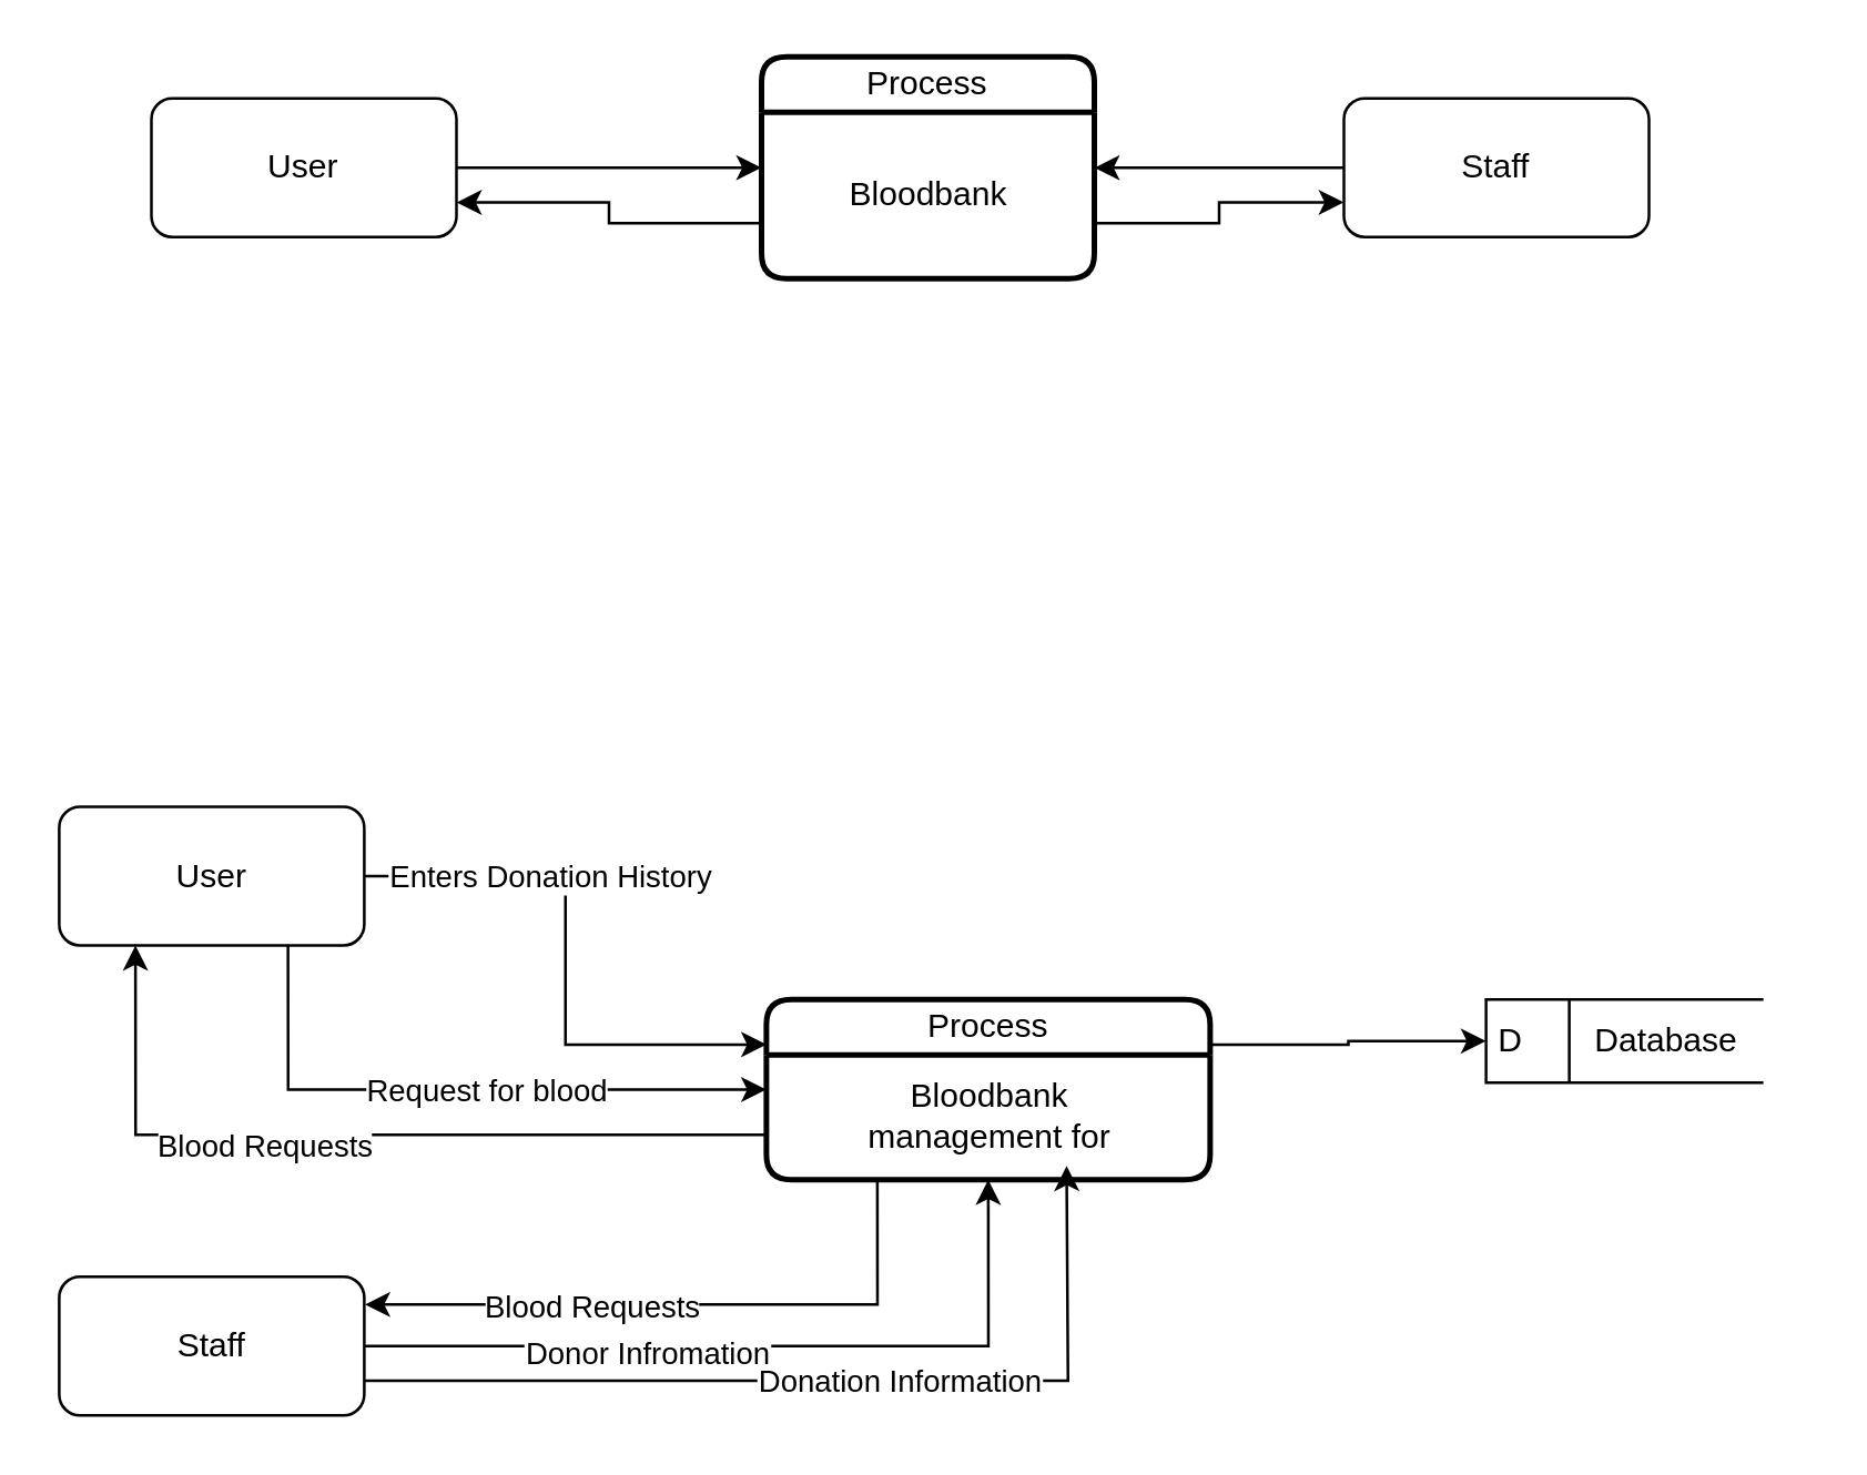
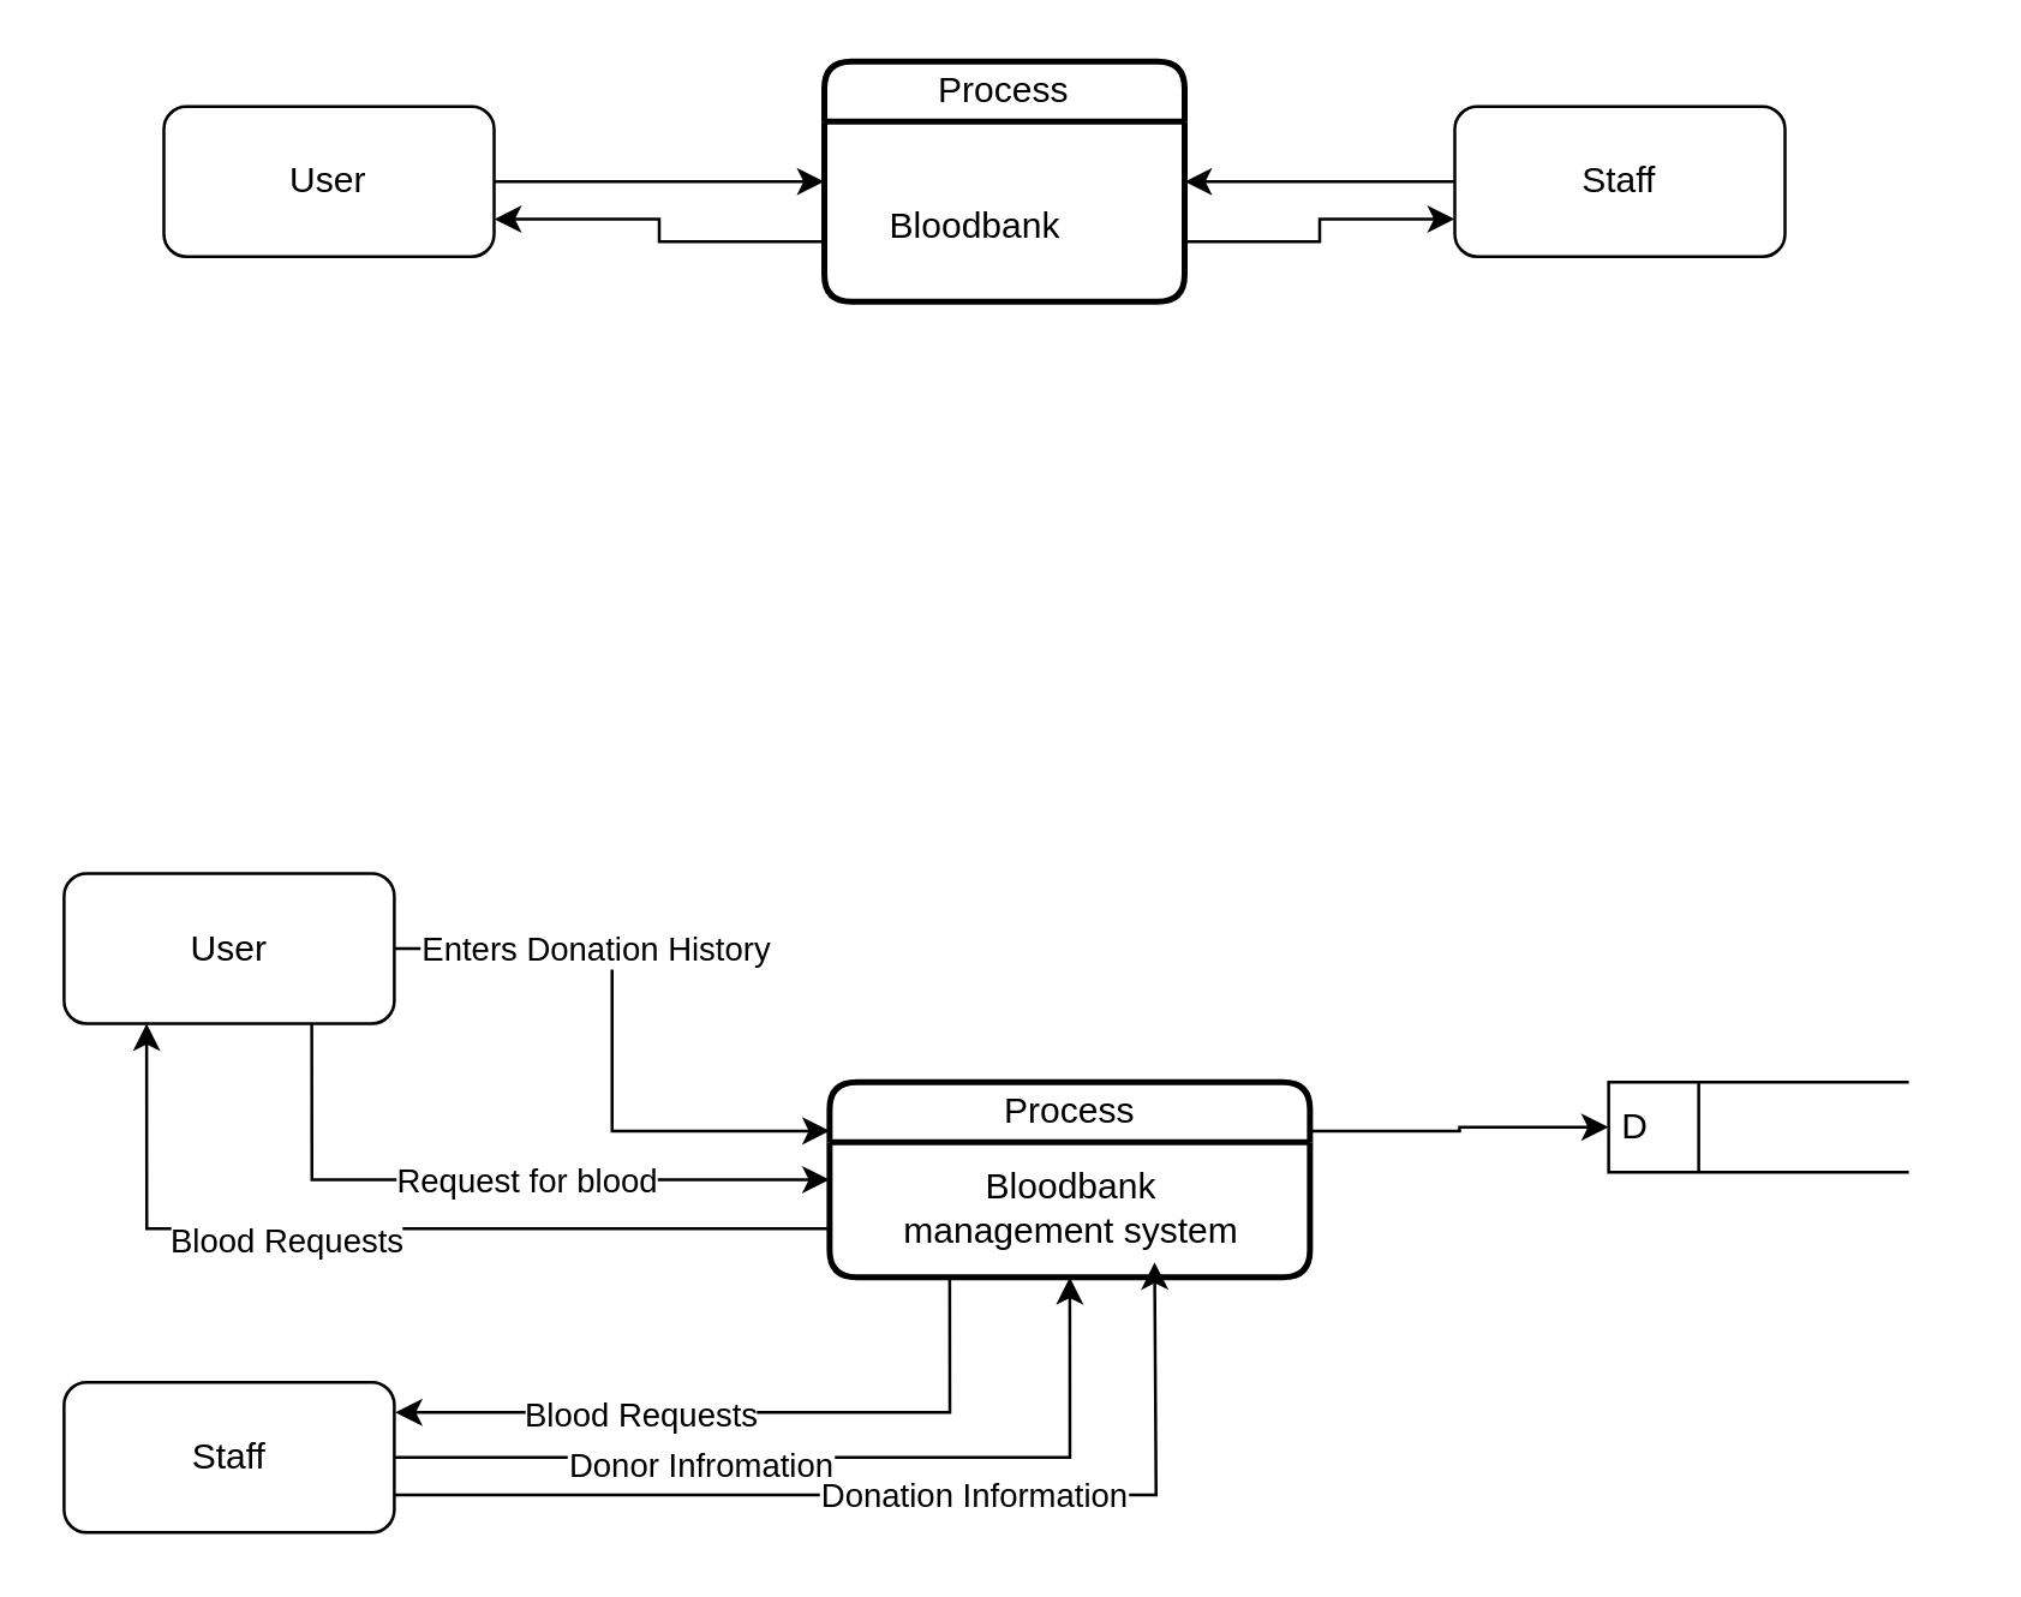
  <mxCell id="0" />
  <mxCell id="1" parent="0" />
  <mxCell id="2" style="edgeStyle=orthogonalEdgeStyle;rounded=0;orthogonalLoop=1;jettySize=auto;html=1;exitX=1;exitY=0.5;exitDx=0;exitDy=0;entryX=0;entryY=0.5;entryDx=0;entryDy=0;" parent="1" source="3" target="8" edge="1"><mxGeometry relative="1" as="geometry" /></mxCell>
  <mxCell id="3" value="User" style="rounded=1;whiteSpace=wrap;html=1;" parent="1" vertex="1"><mxGeometry x="54" y="35" width="110" height="50" as="geometry" /></mxCell>
  <mxCell id="4" style="edgeStyle=orthogonalEdgeStyle;rounded=0;orthogonalLoop=1;jettySize=auto;html=1;exitX=0;exitY=0.5;exitDx=0;exitDy=0;entryX=1;entryY=0.5;entryDx=0;entryDy=0;" parent="1" source="5" target="8" edge="1"><mxGeometry relative="1" as="geometry" /></mxCell>
  <mxCell id="5" value="Staff" style="rounded=1;whiteSpace=wrap;html=1;" parent="1" vertex="1"><mxGeometry x="484" y="35" width="110" height="50" as="geometry" /></mxCell>
  <mxCell id="6" style="edgeStyle=orthogonalEdgeStyle;rounded=0;orthogonalLoop=1;jettySize=auto;html=1;exitX=0;exitY=0.75;exitDx=0;exitDy=0;entryX=1;entryY=0.75;entryDx=0;entryDy=0;" parent="1" source="8" target="3" edge="1"><mxGeometry relative="1" as="geometry" /></mxCell>
  <mxCell id="7" style="edgeStyle=orthogonalEdgeStyle;rounded=0;orthogonalLoop=1;jettySize=auto;html=1;exitX=1;exitY=0.75;exitDx=0;exitDy=0;entryX=0;entryY=0.75;entryDx=0;entryDy=0;" parent="1" source="8" target="5" edge="1"><mxGeometry relative="1" as="geometry" /></mxCell>
  <mxCell id="8" value="Process" style="swimlane;html=1;startSize=20;fontStyle=0;collapsible=0;horizontal=1;swimlaneLine=1;strokeWidth=2;swimlaneFillColor=#ffffff;whiteSpace=wrap;rounded=1;" parent="1" vertex="1"><mxGeometry x="274" y="20" width="120" height="80" as="geometry" /></mxCell>
- <mxCell id="9" value="Bloodbank" style="text;html=1;align=center;verticalAlign=middle;resizable=0;points=[];autosize=1;strokeColor=none;fillColor=none;" parent="8" vertex="1"><mxGeometry x="20" y="35" width="80" height="30" as="geometry" /></mxCell>
+ <mxCell id="9" value="Bloodbank" style="text;html=1;align=center;verticalAlign=middle;resizable=0;points=[];autosize=1;strokeColor=none;fillColor=none;" parent="8" vertex="1"><mxGeometry x="10" y="40" width="80" height="30" as="geometry" /></mxCell>
  <mxCell id="10" value="D" style="html=1;dashed=0;whiteSpace=wrap;shape=mxgraph.dfd.dataStoreID;align=left;spacingLeft=3;points=[[0,0],[0.5,0],[1,0],[0,0.5],[1,0.5],[0,1],[0.5,1],[1,1]];movable=1;resizable=1;rotatable=1;deletable=1;editable=1;locked=0;connectable=1;" parent="1" vertex="1"><mxGeometry x="535.25" y="360" width="100" height="30" as="geometry" /></mxCell>
  <mxCell id="11" value="" style="group" parent="1" vertex="1" connectable="0"><mxGeometry x="535.25" y="360" width="115" height="30" as="geometry" /></mxCell>
- <mxCell id="12" value="Database" style="text;html=1;align=center;verticalAlign=middle;resizable=1;points=[];autosize=1;strokeColor=none;fillColor=none;movable=1;rotatable=1;deletable=1;editable=1;locked=0;connectable=1;" parent="11" vertex="1"><mxGeometry x="30" width="70" height="30" as="geometry" /></mxCell>
  <mxCell id="13" style="edgeStyle=orthogonalEdgeStyle;rounded=0;orthogonalLoop=1;jettySize=auto;html=1;exitX=1;exitY=0.25;exitDx=0;exitDy=0;" parent="1" source="18" target="10" edge="1"><mxGeometry relative="1" as="geometry" /></mxCell>
  <mxCell id="14" style="edgeStyle=orthogonalEdgeStyle;rounded=0;orthogonalLoop=1;jettySize=auto;html=1;exitX=0.25;exitY=1;exitDx=0;exitDy=0;" parent="1" source="18" edge="1"><mxGeometry relative="1" as="geometry"><mxPoint x="131" y="470" as="targetPoint" /><Array as="points"><mxPoint x="308" y="470" /><mxPoint x="131" y="470" /></Array></mxGeometry></mxCell>
  <mxCell id="15" value="Blood Requests" style="edgeLabel;html=1;align=center;verticalAlign=middle;resizable=0;points=[];" parent="14" vertex="1" connectable="0"><mxGeometry x="0.602" y="-1" relative="1" as="geometry"><mxPoint x="36" y="1" as="offset" /></mxGeometry></mxCell>
  <mxCell id="16" style="edgeStyle=orthogonalEdgeStyle;rounded=0;orthogonalLoop=1;jettySize=auto;html=1;exitX=0;exitY=0.75;exitDx=0;exitDy=0;entryX=0.25;entryY=1;entryDx=0;entryDy=0;" parent="1" source="18" target="24" edge="1"><mxGeometry relative="1" as="geometry" /></mxCell>
  <mxCell id="17" value="Blood Requests" style="edgeLabel;html=1;align=center;verticalAlign=middle;resizable=0;points=[];" parent="16" vertex="1" connectable="0"><mxGeometry x="0.222" y="4" relative="1" as="geometry"><mxPoint as="offset" /></mxGeometry></mxCell>
  <mxCell id="18" value="Process" style="swimlane;html=1;startSize=20;fontStyle=0;collapsible=0;horizontal=1;swimlaneLine=1;strokeWidth=2;swimlaneFillColor=#ffffff;whiteSpace=wrap;rounded=1;" parent="1" vertex="1"><mxGeometry x="275.75" y="360" width="160" height="65" as="geometry" /></mxCell>
- <mxCell id="19" value="Bloodbank&lt;br&gt;management for" style="text;html=1;align=center;verticalAlign=middle;resizable=0;points=[];autosize=1;strokeColor=none;fillColor=none;" parent="18" vertex="1"><mxGeometry x="15" y="22" width="130" height="40" as="geometry" /></mxCell>
+ <mxCell id="19" value="Bloodbank&lt;br&gt;management system" style="text;html=1;align=center;verticalAlign=middle;resizable=0;points=[];autosize=1;strokeColor=none;fillColor=none;" parent="18" vertex="1"><mxGeometry x="15" y="22" width="130" height="40" as="geometry" /></mxCell>
  <mxCell id="20" style="edgeStyle=orthogonalEdgeStyle;rounded=0;orthogonalLoop=1;jettySize=auto;html=1;exitX=1;exitY=0.5;exitDx=0;exitDy=0;entryX=0;entryY=0.25;entryDx=0;entryDy=0;" parent="1" source="24" target="18" edge="1"><mxGeometry relative="1" as="geometry" /></mxCell>
  <mxCell id="21" value="Enters Donation History" style="edgeLabel;html=1;align=center;verticalAlign=middle;resizable=0;points=[];" parent="20" vertex="1" connectable="0"><mxGeometry x="-0.346" relative="1" as="geometry"><mxPoint as="offset" /></mxGeometry></mxCell>
  <mxCell id="22" style="edgeStyle=orthogonalEdgeStyle;rounded=0;orthogonalLoop=1;jettySize=auto;html=1;exitX=0.75;exitY=1;exitDx=0;exitDy=0;entryX=0;entryY=0.5;entryDx=0;entryDy=0;" parent="1" source="24" target="18" edge="1"><mxGeometry relative="1" as="geometry" /></mxCell>
  <mxCell id="23" value="Request for blood" style="edgeLabel;html=1;align=center;verticalAlign=middle;resizable=0;points=[];" parent="22" vertex="1" connectable="0"><mxGeometry x="0.093" relative="1" as="geometry"><mxPoint as="offset" /></mxGeometry></mxCell>
  <mxCell id="24" value="User" style="rounded=1;whiteSpace=wrap;html=1;" parent="1" vertex="1"><mxGeometry x="20.75" y="290.5" width="110" height="50" as="geometry" /></mxCell>
  <mxCell id="25" style="edgeStyle=orthogonalEdgeStyle;rounded=0;orthogonalLoop=1;jettySize=auto;html=1;exitX=1;exitY=0.5;exitDx=0;exitDy=0;entryX=0.5;entryY=1;entryDx=0;entryDy=0;" parent="1" source="29" target="18" edge="1"><mxGeometry relative="1" as="geometry" /></mxCell>
  <mxCell id="26" value="Donor Infromation" style="edgeLabel;html=1;align=center;verticalAlign=middle;resizable=0;points=[];" parent="25" vertex="1" connectable="0"><mxGeometry x="-0.287" y="-2" relative="1" as="geometry"><mxPoint as="offset" /></mxGeometry></mxCell>
  <mxCell id="27" style="edgeStyle=orthogonalEdgeStyle;rounded=0;orthogonalLoop=1;jettySize=auto;html=1;exitX=1;exitY=0.75;exitDx=0;exitDy=0;" parent="1" source="29" edge="1"><mxGeometry relative="1" as="geometry"><mxPoint x="384" y="420" as="targetPoint" /></mxGeometry></mxCell>
  <mxCell id="28" value="Donation Information" style="edgeLabel;html=1;align=center;verticalAlign=middle;resizable=0;points=[];" parent="27" vertex="1" connectable="0"><mxGeometry x="0.167" y="1" relative="1" as="geometry"><mxPoint y="1" as="offset" /></mxGeometry></mxCell>
  <mxCell id="29" value="Staff" style="rounded=1;whiteSpace=wrap;html=1;" parent="1" vertex="1"><mxGeometry x="20.75" y="460" width="110" height="50" as="geometry" /></mxCell>
